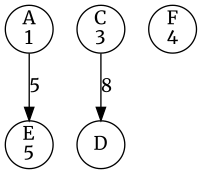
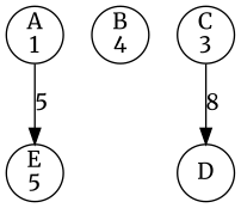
  digraph {
    fontname=Merriweather
    node [fixedsize=true fontname=Merriweather shape=circle]
    edge [fontname=Merriweather]
    n1 [label="A\n1" width=0.5]
    n2 [label="E\n5" width=0.5]
+   n3 [label="B\n4" width=0.5]
    n4 [label="C\n3" width=0.5]
    n5 [label="D\n" width=0.5]
-   n6 [label="F\n4" width=0.5]
    n1 -> n2 [label=5]
    n4 -> n5 [label=8]
  }
